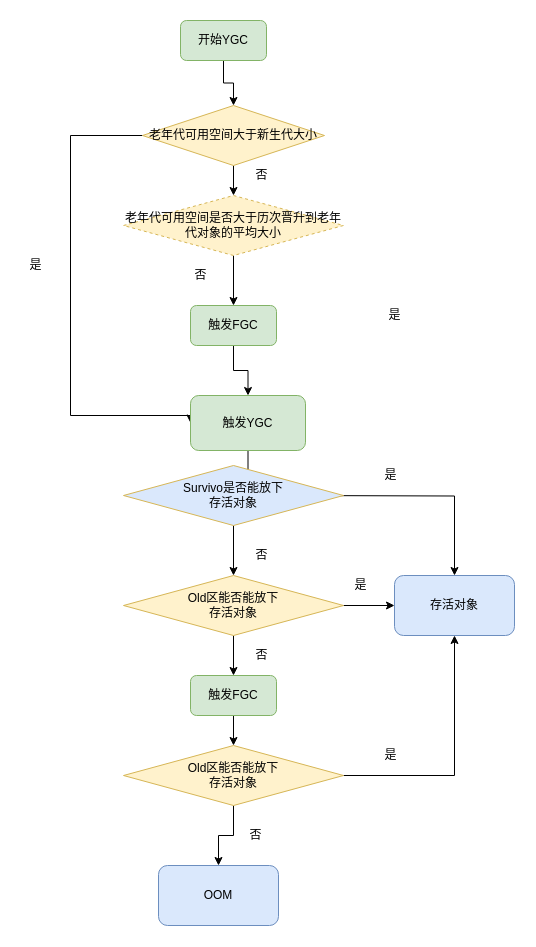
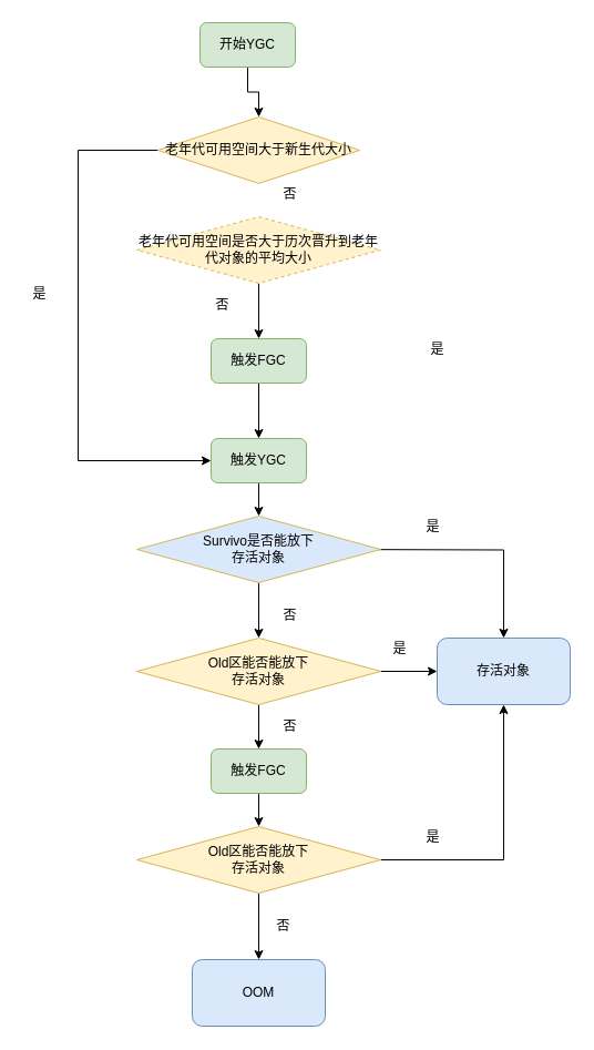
  <mxCell id="0" />
  <mxCell id="1" parent="0" />
  <mxCell id="2" style="edgeStyle=orthogonalEdgeStyle;rounded=0;orthogonalLoop=1;jettySize=auto;html=1;entryX=0.5;entryY=0;entryDx=0;entryDy=0;" edge="1" parent="1" source="3" target="6"><mxGeometry relative="1" as="geometry" /></mxCell>
  <mxCell id="3" value="开始YGC" style="rounded=1;whiteSpace=wrap;html=1;fillColor=#d5e8d4;strokeColor=#82b366;" vertex="1" parent="1"><mxGeometry x="180" y="20" width="86" height="40" as="geometry" /></mxCell>
  <mxCell id="4" style="edgeStyle=orthogonalEdgeStyle;rounded=0;orthogonalLoop=1;jettySize=auto;html=1;exitX=0;exitY=0.5;exitDx=0;exitDy=0;entryX=0;entryY=0.5;entryDx=0;entryDy=0;" edge="1" parent="1" source="6" target="8"><mxGeometry relative="1" as="geometry"><Array as="points"><mxPoint x="70" y="135" /><mxPoint x="70" y="415" /></Array></mxGeometry></mxCell>
- <mxCell id="5" value="" style="edgeStyle=orthogonalEdgeStyle;rounded=0;orthogonalLoop=1;jettySize=auto;html=1;" edge="1" parent="1" source="6" target="10"><mxGeometry relative="1" as="geometry" /></mxCell>
  <mxCell id="6" value="老年代可用空间大于新生代大小" style="rhombus;whiteSpace=wrap;html=1;fillColor=#fff2cc;strokeColor=#d6b656;" vertex="1" parent="1"><mxGeometry x="142" y="105" width="182" height="60" as="geometry" /></mxCell>
  <mxCell id="7" style="edgeStyle=orthogonalEdgeStyle;rounded=0;orthogonalLoop=1;jettySize=auto;html=1;entryX=0.5;entryY=0;entryDx=0;entryDy=0;" edge="1" parent="1" source="8" target="26"><mxGeometry relative="1" as="geometry" /></mxCell>
- <mxCell id="8" value="触发YGC" style="rounded=1;whiteSpace=wrap;html=1;fillColor=#d5e8d4;strokeColor=#82b366;" vertex="1" parent="1"><mxGeometry x="190" y="395" width="115" height="55" as="geometry" /></mxCell>
+ <mxCell id="8" value="触发YGC" style="rounded=1;whiteSpace=wrap;html=1;fillColor=#d5e8d4;strokeColor=#82b366;" vertex="1" parent="1"><mxGeometry x="190" y="395" width="86" height="40" as="geometry" /></mxCell>
  <mxCell id="9" value="" style="edgeStyle=orthogonalEdgeStyle;rounded=0;orthogonalLoop=1;jettySize=auto;html=1;" edge="1" parent="1" source="10" target="12"><mxGeometry relative="1" as="geometry" /></mxCell>
  <mxCell id="10" value="老年代可用空间是否大于历次晋升到老年代对象的平均大小" style="rhombus;whiteSpace=wrap;html=1;fillColor=#fff2cc;strokeColor=#d6b656;dashed=1;" vertex="1" parent="1"><mxGeometry x="123" y="195" width="220" height="60" as="geometry" /></mxCell>
  <mxCell id="11" value="" style="edgeStyle=orthogonalEdgeStyle;rounded=0;orthogonalLoop=1;jettySize=auto;html=1;" edge="1" parent="1" source="12" target="8"><mxGeometry relative="1" as="geometry" /></mxCell>
  <mxCell id="12" value="触发FGC" style="rounded=1;whiteSpace=wrap;html=1;fillColor=#d5e8d4;strokeColor=#82b366;" vertex="1" parent="1"><mxGeometry x="190" y="305" width="86" height="40" as="geometry" /></mxCell>
  <mxCell id="13" value="是" style="text;html=1;align=center;verticalAlign=middle;resizable=0;points=[];autosize=1;strokeColor=none;" vertex="1" parent="1"><mxGeometry x="20" y="255" width="30" height="20" as="geometry" /></mxCell>
  <mxCell id="14" value="否" style="text;html=1;align=center;verticalAlign=middle;resizable=0;points=[];autosize=1;strokeColor=none;" vertex="1" parent="1"><mxGeometry x="185" y="265" width="30" height="20" as="geometry" /></mxCell>
  <mxCell id="15" value="是" style="text;html=1;align=center;verticalAlign=middle;resizable=0;points=[];autosize=1;strokeColor=none;" vertex="1" parent="1"><mxGeometry x="379" y="305" width="30" height="20" as="geometry" /></mxCell>
  <mxCell id="16" style="edgeStyle=orthogonalEdgeStyle;rounded=0;orthogonalLoop=1;jettySize=auto;html=1;exitX=1;exitY=0.5;exitDx=0;exitDy=0;entryX=0.5;entryY=0;entryDx=0;entryDy=0;" edge="1" parent="1" target="17"><mxGeometry relative="1" as="geometry"><mxPoint x="293" y="495" as="sourcePoint" /></mxGeometry></mxCell>
  <mxCell id="17" value="存活对象" style="rounded=1;whiteSpace=wrap;html=1;fillColor=#dae8fc;strokeColor=#6c8ebf;" vertex="1" parent="1"><mxGeometry x="394" y="575" width="120" height="60" as="geometry" /></mxCell>
  <mxCell id="18" style="edgeStyle=orthogonalEdgeStyle;rounded=0;orthogonalLoop=1;jettySize=auto;html=1;exitX=0.5;exitY=1;exitDx=0;exitDy=0;entryX=0.5;entryY=0;entryDx=0;entryDy=0;" edge="1" parent="1" source="19" target="22"><mxGeometry relative="1" as="geometry" /></mxCell>
  <mxCell id="19" value="触发FGC" style="rounded=1;whiteSpace=wrap;html=1;fillColor=#d5e8d4;strokeColor=#82b366;" vertex="1" parent="1"><mxGeometry x="190" y="675" width="86" height="40" as="geometry" /></mxCell>
  <mxCell id="20" style="edgeStyle=orthogonalEdgeStyle;rounded=0;orthogonalLoop=1;jettySize=auto;html=1;exitX=1;exitY=0.5;exitDx=0;exitDy=0;" edge="1" parent="1" source="22" target="17"><mxGeometry relative="1" as="geometry" /></mxCell>
  <mxCell id="21" value="" style="edgeStyle=orthogonalEdgeStyle;rounded=0;orthogonalLoop=1;jettySize=auto;html=1;" edge="1" parent="1" source="22" target="23"><mxGeometry relative="1" as="geometry" /></mxCell>
  <mxCell id="22" value="Old区能否能放下&lt;br&gt;存活对象" style="rhombus;whiteSpace=wrap;html=1;fillColor=#fff2cc;strokeColor=#d6b656;" vertex="1" parent="1"><mxGeometry x="123" y="745" width="220" height="60" as="geometry" /></mxCell>
- <mxCell id="23" value="OOM" style="rounded=1;whiteSpace=wrap;html=1;fillColor=#dae8fc;strokeColor=#6c8ebf;" vertex="1" parent="1"><mxGeometry x="158" y="865" width="120" height="60" as="geometry" /></mxCell>
+ <mxCell id="23" value="OOM" style="rounded=1;whiteSpace=wrap;html=1;fillColor=#dae8fc;strokeColor=#6c8ebf;" vertex="1" parent="1"><mxGeometry x="173" y="865" width="120" height="60" as="geometry" /></mxCell>
  <mxCell id="24" value="否" style="text;html=1;align=center;verticalAlign=middle;resizable=0;points=[];autosize=1;strokeColor=none;" vertex="1" parent="1"><mxGeometry x="246" y="165" width="30" height="20" as="geometry" /></mxCell>
  <mxCell id="25" value="" style="edgeStyle=orthogonalEdgeStyle;rounded=0;orthogonalLoop=1;jettySize=auto;html=1;" edge="1" parent="1" source="26" target="29"><mxGeometry relative="1" as="geometry" /></mxCell>
  <mxCell id="26" value="Survivo是否能放下&lt;br&gt;存活对象" style="rhombus;whiteSpace=wrap;html=1;fillColor=#dae8fc;strokeColor=#d6b656;" vertex="1" parent="1"><mxGeometry x="123" y="465" width="220" height="60" as="geometry" /></mxCell>
  <mxCell id="27" style="edgeStyle=orthogonalEdgeStyle;rounded=0;orthogonalLoop=1;jettySize=auto;html=1;exitX=1;exitY=0.5;exitDx=0;exitDy=0;entryX=0;entryY=0.5;entryDx=0;entryDy=0;" edge="1" parent="1" source="29" target="17"><mxGeometry relative="1" as="geometry" /></mxCell>
  <mxCell id="28" style="edgeStyle=orthogonalEdgeStyle;rounded=0;orthogonalLoop=1;jettySize=auto;html=1;exitX=0.5;exitY=1;exitDx=0;exitDy=0;entryX=0.5;entryY=0;entryDx=0;entryDy=0;" edge="1" parent="1" source="29" target="19"><mxGeometry relative="1" as="geometry" /></mxCell>
  <mxCell id="29" value="Old区能否能放下&lt;br&gt;存活对象" style="rhombus;whiteSpace=wrap;html=1;fillColor=#fff2cc;strokeColor=#d6b656;" vertex="1" parent="1"><mxGeometry x="123" y="575" width="220" height="60" as="geometry" /></mxCell>
  <mxCell id="30" value="是" style="text;html=1;align=center;verticalAlign=middle;resizable=0;points=[];autosize=1;strokeColor=none;" vertex="1" parent="1"><mxGeometry x="375" y="465" width="30" height="20" as="geometry" /></mxCell>
  <mxCell id="31" value="否" style="text;html=1;align=center;verticalAlign=middle;resizable=0;points=[];autosize=1;strokeColor=none;" vertex="1" parent="1"><mxGeometry x="246" y="545" width="30" height="20" as="geometry" /></mxCell>
  <mxCell id="32" value="否" style="text;html=1;align=center;verticalAlign=middle;resizable=0;points=[];autosize=1;strokeColor=none;" vertex="1" parent="1"><mxGeometry x="246" y="645" width="30" height="20" as="geometry" /></mxCell>
  <mxCell id="33" value="是" style="text;html=1;align=center;verticalAlign=middle;resizable=0;points=[];autosize=1;strokeColor=none;" vertex="1" parent="1"><mxGeometry x="345" y="575" width="30" height="20" as="geometry" /></mxCell>
  <mxCell id="34" value="是" style="text;html=1;align=center;verticalAlign=middle;resizable=0;points=[];autosize=1;strokeColor=none;" vertex="1" parent="1"><mxGeometry x="375" y="745" width="30" height="20" as="geometry" /></mxCell>
  <mxCell id="35" value="否" style="text;html=1;align=center;verticalAlign=middle;resizable=0;points=[];autosize=1;strokeColor=none;" vertex="1" parent="1"><mxGeometry x="240" y="825" width="30" height="20" as="geometry" /></mxCell>
